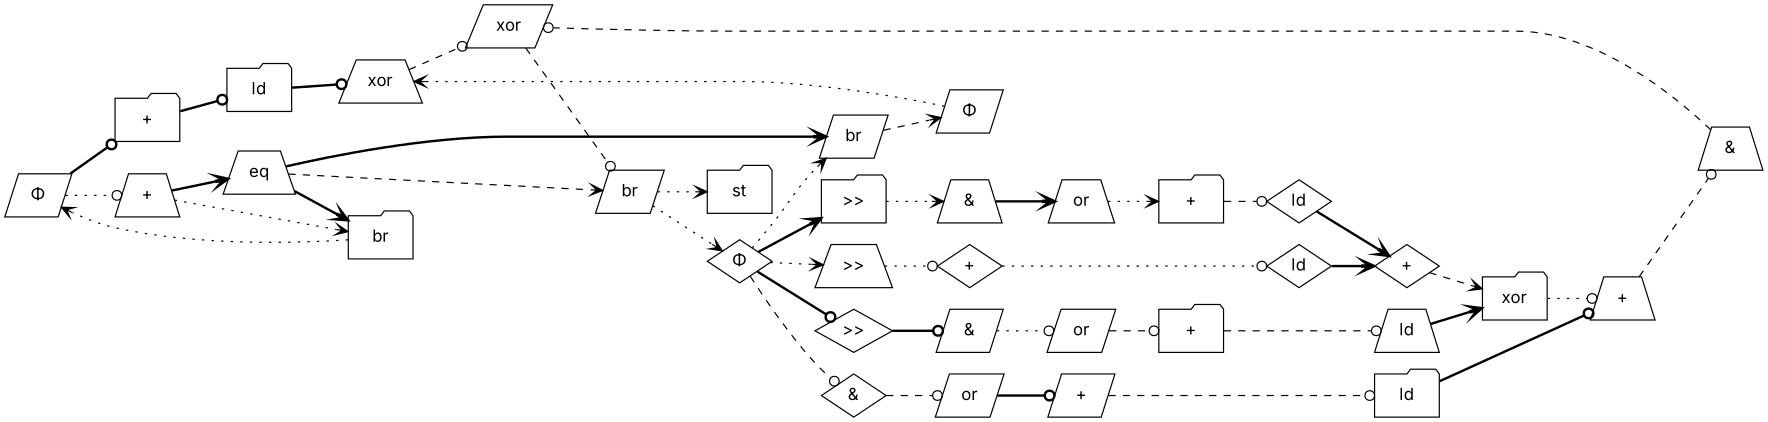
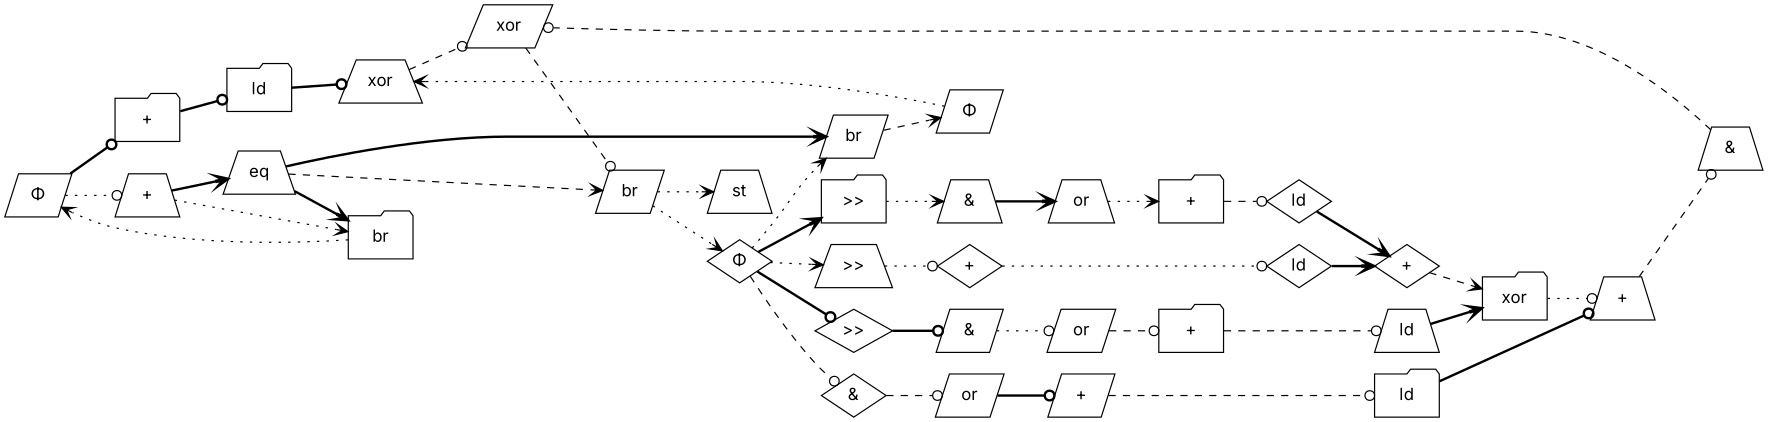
  digraph {
    rankdir=LR
    fontname=Inter
    node [shape=parallelogram fontname=Inter]
    edge [color=black style=bold arrowhead=odot fontname=Inter]
    n1 [label="Φ"]
    n2 [label="+" shape=folder]
    n3 [label="+" shape=trapezium]
    n4 [label="Φ" shape=diamond]
    n5 [label=">>" shape=trapezium]
    n6 [label=">>" shape=folder]
    n7 [label=">>" shape=diamond]
    n8 [label="&" shape=diamond]
    n9 [label=br]
    n10 [label="Φ"]
    n11 [label=xor shape=trapezium]
    n12 [label=ld shape=folder]
    n13 [label=xor]
    n14 [label="+" shape=diamond]
    n15 [label=ld shape=diamond]
    n16 [label="+" shape=diamond]
    n17 [label="&" shape=trapezium]
    n18 [label=or shape=trapezium]
    n19 [label="+" shape=folder]
    n20 [label=ld shape=diamond]
    n21 [label=xor shape=folder]
    n22 [label="&"]
    n23 [label=or]
    n24 [label="+" shape=folder]
    n25 [label=ld shape=trapezium]
    n26 [label="+" shape=trapezium]
    n27 [label=or]
    n28 [label="+"]
    n29 [label=ld shape=folder]
    n30 [label="&" shape=trapezium]
    n31 [label=br]
    n32 [label=eq shape=trapezium]
    n33 [label=br shape=folder]
-   n34 [label=st shape=folder]
+   n34 [label=st shape=trapezium]
    n1 -> n2
    n1 -> n3 [style=dotted]
    n2 -> n12
    n3 -> n32 [arrowhead=vee]
    n3 -> n33 [style=dotted arrowhead=vee]
    n4 -> n5 [style=dotted arrowhead=vee]
    n4 -> n6 [arrowhead=vee]
    n4 -> n7
    n4 -> n8 [style=dashed]
    n4 -> n9 [style=dotted arrowhead=vee]
    n5 -> n14 [style=dotted]
    n6 -> n17 [style=dotted arrowhead=vee]
    n7 -> n22
    n8 -> n27 [style=dashed]
    n9 -> n10 [style=dashed arrowhead=vee]
    n10 -> n11 [style=dotted arrowhead=vee]
    n11 -> n13 [style=dashed]
    n12 -> n11
    n13 -> n31 [style=dashed]
    n14 -> n15 [style=dotted]
    n15 -> n16 [arrowhead=vee]
    n16 -> n21 [style=dashed arrowhead=vee]
    n17 -> n18 [arrowhead=vee]
    n18 -> n19 [style=dotted arrowhead=vee]
    n19 -> n20 [style=dashed]
    n20 -> n16 [arrowhead=vee]
    n21 -> n26 [style=dotted]
    n22 -> n23 [style=dotted]
    n23 -> n24 [style=dashed]
    n24 -> n25 [style=dashed]
    n25 -> n21 [arrowhead=vee]
    n26 -> n30 [style=dashed]
    n27 -> n28
    n28 -> n29 [style=dashed]
    n29 -> n26
    n30 -> n13 [style=dashed]
    n31 -> n4 [style=dotted arrowhead=vee]
    n31 -> n34 [style=dotted arrowhead=vee]
    n32 -> n9 [arrowhead=vee]
    n32 -> n31 [style=dashed arrowhead=vee]
    n32 -> n33 [arrowhead=vee]
    n33 -> n1 [style=dotted arrowhead=vee]
  }
